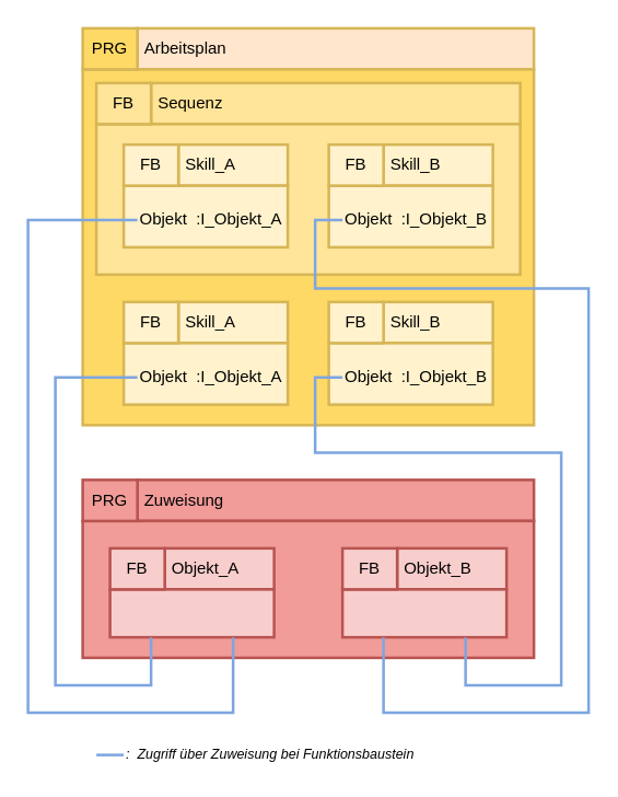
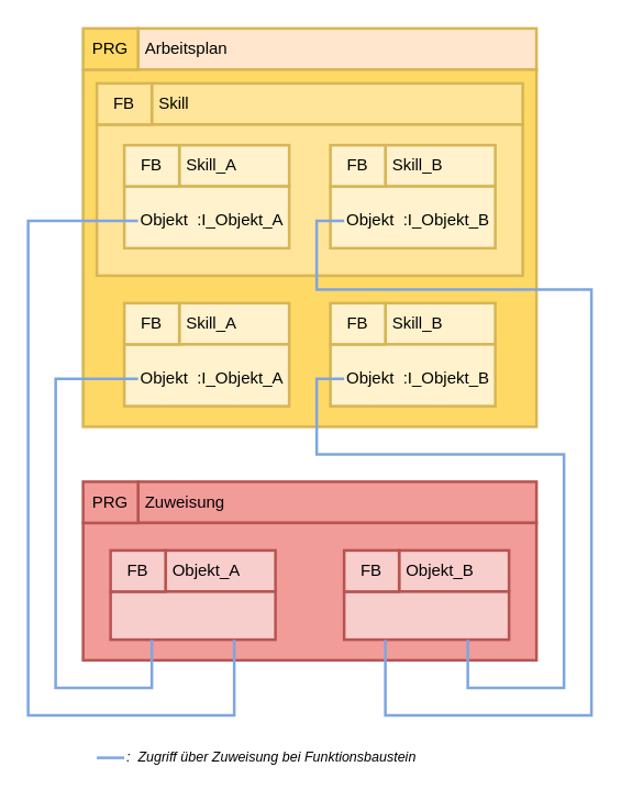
  <mxCell id="0" />
  <mxCell id="1" parent="0" />
  <mxCell id="2" value="&amp;nbsp;Arbeitsplan" style="rounded=0;whiteSpace=wrap;html=1;fillColor=#ffe6cc;strokeColor=#d6b656;align=left;strokeWidth=2;" vertex="1" parent="1"><mxGeometry x="100" y="20" width="290" height="30" as="geometry" /></mxCell>
  <mxCell id="3" value="" style="rounded=0;whiteSpace=wrap;html=1;fillColor=#FFD966;strokeColor=#d6b656;strokeWidth=2;" vertex="1" parent="1"><mxGeometry x="60" y="50" width="330" height="260" as="geometry" /></mxCell>
  <mxCell id="4" value="PRG" style="rounded=0;whiteSpace=wrap;html=1;fillColor=#FFD966;strokeColor=#d6b656;strokeWidth=2;" vertex="1" parent="1"><mxGeometry x="60" y="20" width="40" height="30" as="geometry" /></mxCell>
  <mxCell id="5" value="" style="group" vertex="1" connectable="0" parent="1"><mxGeometry x="60" y="350" width="330" height="130" as="geometry" /></mxCell>
  <mxCell id="6" value="&amp;nbsp;Zuweisung" style="rounded=0;whiteSpace=wrap;html=1;fillColor=#F19C99;strokeColor=#b85450;align=left;strokeWidth=2;" vertex="1" parent="5"><mxGeometry x="40" width="290" height="30" as="geometry" /></mxCell>
  <mxCell id="7" value="" style="rounded=0;whiteSpace=wrap;html=1;fillColor=#F19C99;strokeColor=#b85450;strokeWidth=2;" vertex="1" parent="5"><mxGeometry y="30" width="330" height="100" as="geometry" /></mxCell>
  <mxCell id="8" value="PRG" style="rounded=0;whiteSpace=wrap;html=1;fillColor=#F19C99;strokeColor=#b85450;strokeWidth=2;" vertex="1" parent="5"><mxGeometry width="40" height="30" as="geometry" /></mxCell>
  <mxCell id="9" value="&amp;nbsp;Objekt_A" style="rounded=0;whiteSpace=wrap;html=1;fillColor=#F8CECC;strokeColor=#b85450;align=left;strokeWidth=2;" vertex="1" parent="5"><mxGeometry x="60" y="50" width="80" height="30" as="geometry" /></mxCell>
  <mxCell id="10" value="" style="rounded=0;whiteSpace=wrap;html=1;fillColor=#F8CECC;strokeColor=#b85450;strokeWidth=2;" vertex="1" parent="5"><mxGeometry x="20" y="80" width="120" height="35" as="geometry" /></mxCell>
  <mxCell id="11" value="FB" style="rounded=0;whiteSpace=wrap;html=1;fillColor=#F8CECC;strokeColor=#b85450;strokeWidth=2;" vertex="1" parent="5"><mxGeometry x="20" y="50" width="40" height="30" as="geometry" /></mxCell>
  <mxCell id="12" value="&amp;nbsp;Objekt_B" style="rounded=0;whiteSpace=wrap;html=1;fillColor=#F8CECC;strokeColor=#b85450;align=left;strokeWidth=2;" vertex="1" parent="5"><mxGeometry x="230" y="50" width="80" height="30" as="geometry" /></mxCell>
  <mxCell id="13" value="" style="rounded=0;whiteSpace=wrap;html=1;fillColor=#F8CECC;strokeColor=#b85450;strokeWidth=2;" vertex="1" parent="5"><mxGeometry x="190" y="80" width="120" height="35" as="geometry" /></mxCell>
  <mxCell id="14" value="FB" style="rounded=0;whiteSpace=wrap;html=1;fillColor=#F8CECC;strokeColor=#b85450;strokeWidth=2;" vertex="1" parent="5"><mxGeometry x="190" y="50" width="40" height="30" as="geometry" /></mxCell>
- <mxCell id="15" value="&amp;nbsp;Sequenz" style="rounded=0;whiteSpace=wrap;html=1;fillColor=#FFE599;strokeColor=#d6b656;align=left;strokeWidth=2;" vertex="1" parent="1"><mxGeometry x="110" y="60" width="270" height="30" as="geometry" /></mxCell>
+ <mxCell id="15" value="&amp;nbsp;Skill" style="rounded=0;whiteSpace=wrap;html=1;fillColor=#FFE599;strokeColor=#d6b656;align=left;strokeWidth=2;" vertex="1" parent="1"><mxGeometry x="110" y="60" width="270" height="30" as="geometry" /></mxCell>
  <mxCell id="16" value="" style="rounded=0;whiteSpace=wrap;html=1;fillColor=#FFE599;strokeColor=#d6b656;strokeWidth=2;" vertex="1" parent="1"><mxGeometry x="70" y="90" width="310" height="110" as="geometry" /></mxCell>
  <mxCell id="17" value="FB" style="rounded=0;whiteSpace=wrap;html=1;fillColor=#FFE599;strokeColor=#d6b656;strokeWidth=2;" vertex="1" parent="1"><mxGeometry x="70" y="60" width="40" height="30" as="geometry" /></mxCell>
  <mxCell id="18" value="&amp;nbsp;Skill_A" style="rounded=0;whiteSpace=wrap;html=1;fillColor=#FFF2CC;strokeColor=#d6b656;align=left;strokeWidth=2;" vertex="1" parent="1"><mxGeometry x="130" y="105" width="80" height="30" as="geometry" /></mxCell>
  <mxCell id="19" value="" style="rounded=0;whiteSpace=wrap;html=1;fillColor=#FFF2CC;strokeColor=#d6b656;strokeWidth=2;" vertex="1" parent="1"><mxGeometry x="90" y="135" width="120" height="45" as="geometry" /></mxCell>
  <mxCell id="20" value="FB" style="rounded=0;whiteSpace=wrap;html=1;fillColor=#FFF2CC;strokeColor=#d6b656;strokeWidth=2;" vertex="1" parent="1"><mxGeometry x="90" y="105" width="40" height="30" as="geometry" /></mxCell>
  <mxCell id="21" value="&amp;nbsp;Skill_B" style="rounded=0;whiteSpace=wrap;html=1;fillColor=#FFF2CC;strokeColor=#d6b656;align=left;strokeWidth=2;" vertex="1" parent="1"><mxGeometry x="280" y="105" width="80" height="30" as="geometry" /></mxCell>
  <mxCell id="22" value="" style="rounded=0;whiteSpace=wrap;html=1;fillColor=#FFF2CC;strokeColor=#d6b656;strokeWidth=2;" vertex="1" parent="1"><mxGeometry x="240" y="135" width="120" height="45" as="geometry" /></mxCell>
  <mxCell id="23" value="FB" style="rounded=0;whiteSpace=wrap;html=1;fillColor=#FFF2CC;strokeColor=#d6b656;strokeWidth=2;" vertex="1" parent="1"><mxGeometry x="240" y="105" width="40" height="30" as="geometry" /></mxCell>
  <mxCell id="24" style="edgeStyle=orthogonalEdgeStyle;rounded=0;orthogonalLoop=1;jettySize=auto;html=1;entryX=0.75;entryY=1;entryDx=0;entryDy=0;strokeWidth=2;endArrow=none;endFill=0;strokeColor=#7EA6E0;" edge="1" parent="1" source="25" target="10"><mxGeometry relative="1" as="geometry"><Array as="points"><mxPoint x="20" y="160" /><mxPoint x="20" y="520" /><mxPoint x="170" y="520" /></Array></mxGeometry></mxCell>
  <mxCell id="25" value="Objekt&amp;nbsp; :I_Objekt_A" style="text;html=1;align=left;verticalAlign=middle;whiteSpace=wrap;rounded=0;" vertex="1" parent="1"><mxGeometry x="100" y="145" width="120" height="30" as="geometry" /></mxCell>
  <mxCell id="26" style="edgeStyle=orthogonalEdgeStyle;rounded=0;orthogonalLoop=1;jettySize=auto;html=1;entryX=0.25;entryY=1;entryDx=0;entryDy=0;strokeWidth=2;endArrow=none;endFill=0;strokeColor=#7EA6E0;" edge="1" parent="1" source="27" target="13"><mxGeometry relative="1" as="geometry"><Array as="points"><mxPoint x="230" y="160" /><mxPoint x="230" y="210" /><mxPoint x="430" y="210" /><mxPoint x="430" y="520" /><mxPoint x="280" y="520" /></Array></mxGeometry></mxCell>
  <mxCell id="27" value="Objekt&amp;nbsp; :I_Objekt_B" style="text;html=1;align=left;verticalAlign=middle;whiteSpace=wrap;rounded=0;" vertex="1" parent="1"><mxGeometry x="250" y="145" width="110" height="30" as="geometry" /></mxCell>
  <mxCell id="28" value="&amp;nbsp;Skill_A" style="rounded=0;whiteSpace=wrap;html=1;fillColor=#FFF2CC;strokeColor=#d6b656;align=left;strokeWidth=2;" vertex="1" parent="1"><mxGeometry x="130" y="220" width="80" height="30" as="geometry" /></mxCell>
  <mxCell id="29" value="" style="rounded=0;whiteSpace=wrap;html=1;fillColor=#FFF2CC;strokeColor=#d6b656;strokeWidth=2;" vertex="1" parent="1"><mxGeometry x="90" y="250" width="120" height="45" as="geometry" /></mxCell>
  <mxCell id="30" value="FB" style="rounded=0;whiteSpace=wrap;html=1;fillColor=#FFF2CC;strokeColor=#d6b656;strokeWidth=2;" vertex="1" parent="1"><mxGeometry x="90" y="220" width="40" height="30" as="geometry" /></mxCell>
  <mxCell id="31" value="Objekt&amp;nbsp; :I_Objekt_A" style="text;html=1;align=left;verticalAlign=middle;whiteSpace=wrap;rounded=0;" vertex="1" parent="1"><mxGeometry x="100" y="260" width="120" height="30" as="geometry" /></mxCell>
  <mxCell id="32" style="edgeStyle=orthogonalEdgeStyle;rounded=0;orthogonalLoop=1;jettySize=auto;html=1;entryX=0.25;entryY=1;entryDx=0;entryDy=0;fillColor=#dae8fc;strokeColor=#7EA6E0;strokeWidth=2;endArrow=none;endFill=0;" edge="1" parent="1" source="31" target="10"><mxGeometry relative="1" as="geometry"><mxPoint x="80" y="275" as="sourcePoint" /><mxPoint x="110" y="465" as="targetPoint" /><Array as="points"><mxPoint x="40" y="275" /><mxPoint x="40" y="500" /><mxPoint x="110" y="500" /></Array></mxGeometry></mxCell>
  <mxCell id="33" value="&amp;nbsp;Skill_B" style="rounded=0;whiteSpace=wrap;html=1;fillColor=#FFF2CC;strokeColor=#d6b656;align=left;strokeWidth=2;" vertex="1" parent="1"><mxGeometry x="280" y="220" width="80" height="30" as="geometry" /></mxCell>
  <mxCell id="34" value="" style="rounded=0;whiteSpace=wrap;html=1;fillColor=#FFF2CC;strokeColor=#d6b656;strokeWidth=2;" vertex="1" parent="1"><mxGeometry x="240" y="250" width="120" height="45" as="geometry" /></mxCell>
  <mxCell id="35" value="FB" style="rounded=0;whiteSpace=wrap;html=1;fillColor=#FFF2CC;strokeColor=#d6b656;strokeWidth=2;" vertex="1" parent="1"><mxGeometry x="240" y="220" width="40" height="30" as="geometry" /></mxCell>
  <mxCell id="36" style="edgeStyle=orthogonalEdgeStyle;rounded=0;orthogonalLoop=1;jettySize=auto;html=1;entryX=0.75;entryY=1;entryDx=0;entryDy=0;endArrow=none;endFill=0;strokeWidth=2;strokeColor=#7EA6E0;" edge="1" parent="1" source="37" target="13"><mxGeometry relative="1" as="geometry"><Array as="points"><mxPoint x="230" y="275" /><mxPoint x="230" y="330" /><mxPoint x="410" y="330" /><mxPoint x="410" y="500" /><mxPoint x="340" y="500" /></Array></mxGeometry></mxCell>
  <mxCell id="37" value="Objekt&amp;nbsp; :I_Objekt_B" style="text;html=1;align=left;verticalAlign=middle;whiteSpace=wrap;rounded=0;" vertex="1" parent="1"><mxGeometry x="250" y="260" width="110" height="30" as="geometry" /></mxCell>
  <mxCell id="38" value="" style="endArrow=none;html=1;rounded=0;strokeWidth=2;strokeColor=#7EA6E0;" edge="1" parent="1"><mxGeometry width="50" height="50" relative="1" as="geometry"><mxPoint x="70" y="551" as="sourcePoint" /><mxPoint x="90" y="551" as="targetPoint" /></mxGeometry></mxCell>
  <mxCell id="39" value="&lt;font style=&quot;font-size: 10px;&quot;&gt;&lt;i&gt;:&amp;nbsp; Zugriff über Zuweisung bei Funktionsbaustein&lt;/i&gt;&lt;/font&gt;" style="text;html=1;align=left;verticalAlign=middle;whiteSpace=wrap;rounded=0;" vertex="1" parent="1"><mxGeometry x="90" y="540" width="250" height="20" as="geometry" /></mxCell>
